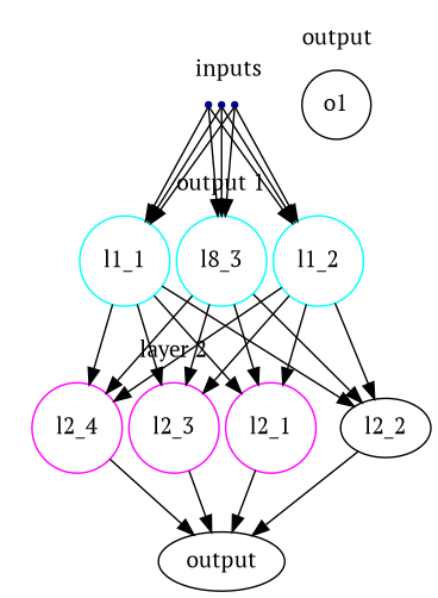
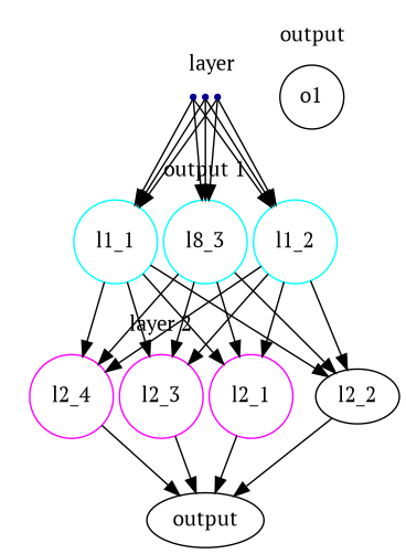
  digraph {
    fontname="PT Serif"
    nodesep=.05
    rankdir=TB
    splines=line
    node [color=blue4 fontname="PT Serif" shape=circle style=solid]
    edge [fontname="PT Serif"]
    x1 [shape=point]
    x2 [shape=point]
    x3 [shape=point]
    l1_1 [color=cyan]
    l1_2 [color=cyan]
    n6 [color=cyan label=l8_3]
    l2_1 [color=magenta]
    l2_3 [color=magenta]
    l2_4 [color=magenta]
    o1 [color=black]
    l2_2 [color="" shape="" style=""]
    output [color="" shape="" style=""]
    subgraph cluster_1 {
      color=white
-     label=inputs
+     label=layer
      x1
      x2
      x3
    }
    subgraph cluster_2 {
      color=white
      label="output 1"
      l1_1
      l1_2
      n6
    }
    subgraph cluster_3 {
      color=white
      label="layer 2"
      l2_1
      l2_3
      l2_4
    }
    subgraph cluster_4 {
      color=white
      label=output
      o1
    }
    x1 -> l1_1
    x1 -> l1_2
    x1 -> n6
    x2 -> l1_1
    x2 -> l1_2
    x2 -> n6
    x3 -> l1_1
    x3 -> l1_2
    x3 -> n6
    l1_1 -> l2_1
    l1_1 -> l2_3
    l1_1 -> l2_4
    l1_1 -> l2_2
    l1_2 -> l2_1
    l1_2 -> l2_3
    l1_2 -> l2_4
    l1_2 -> l2_2
    n6 -> l2_1
    n6 -> l2_3
    n6 -> l2_4
    n6 -> l2_2
    l2_1 -> output
    l2_3 -> output
    l2_4 -> output
    l2_2 -> output
  }
